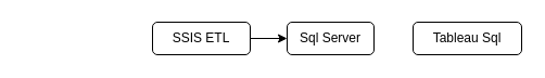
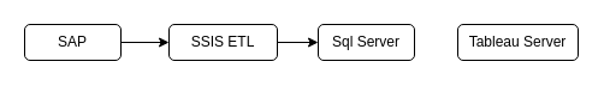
  <mxCell id="0" />
  <mxCell id="1" parent="0" />
+ <mxCell id="2" style="edgeStyle=orthogonalEdgeStyle;rounded=0;orthogonalLoop=1;jettySize=auto;html=1;exitX=1;exitY=0.5;exitDx=0;exitDy=0;entryX=0;entryY=0.5;entryDx=0;entryDy=0;" edge="1" parent="1" source="3" target="5"><mxGeometry relative="1" as="geometry" /></mxCell>
+ <mxCell id="3" value="SAP" style="rounded=1;whiteSpace=wrap;html=1;" vertex="1" parent="1"><mxGeometry x="20" y="20" width="80" height="30" as="geometry" /></mxCell>
  <mxCell id="4" style="edgeStyle=orthogonalEdgeStyle;rounded=0;orthogonalLoop=1;jettySize=auto;html=1;exitX=1;exitY=0.5;exitDx=0;exitDy=0;" edge="1" parent="1" source="5" target="6"><mxGeometry relative="1" as="geometry" /></mxCell>
  <mxCell id="5" value="SSIS ETL" style="rounded=1;whiteSpace=wrap;html=1;" vertex="1" parent="1"><mxGeometry x="140" y="20" width="90" height="30" as="geometry" /></mxCell>
  <mxCell id="6" value="Sql Server" style="rounded=1;whiteSpace=wrap;html=1;" vertex="1" parent="1"><mxGeometry x="264" y="20" width="80" height="30" as="geometry" /></mxCell>
- <mxCell id="7" value="Tableau Sql" style="rounded=1;whiteSpace=wrap;html=1;" vertex="1" parent="1"><mxGeometry x="380" y="20" width="100" height="30" as="geometry" /></mxCell>
+ <mxCell id="7" value="Tableau Server" style="rounded=1;whiteSpace=wrap;html=1;" vertex="1" parent="1"><mxGeometry x="380" y="20" width="100" height="30" as="geometry" /></mxCell>
